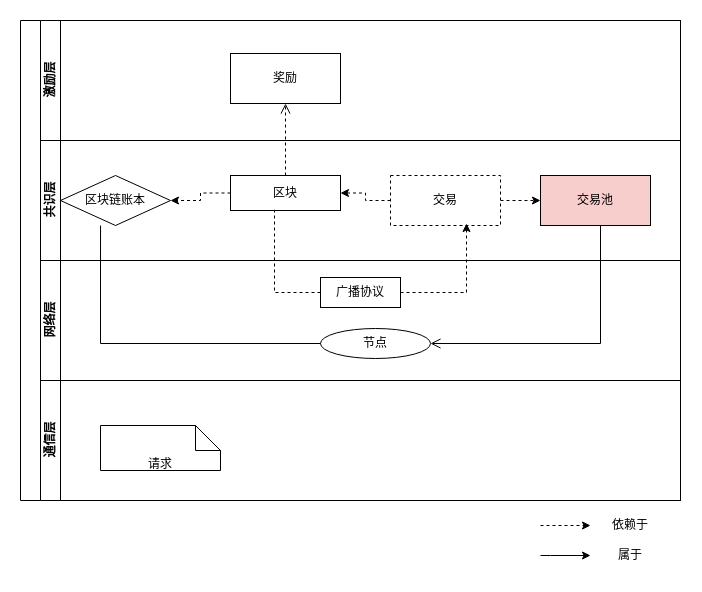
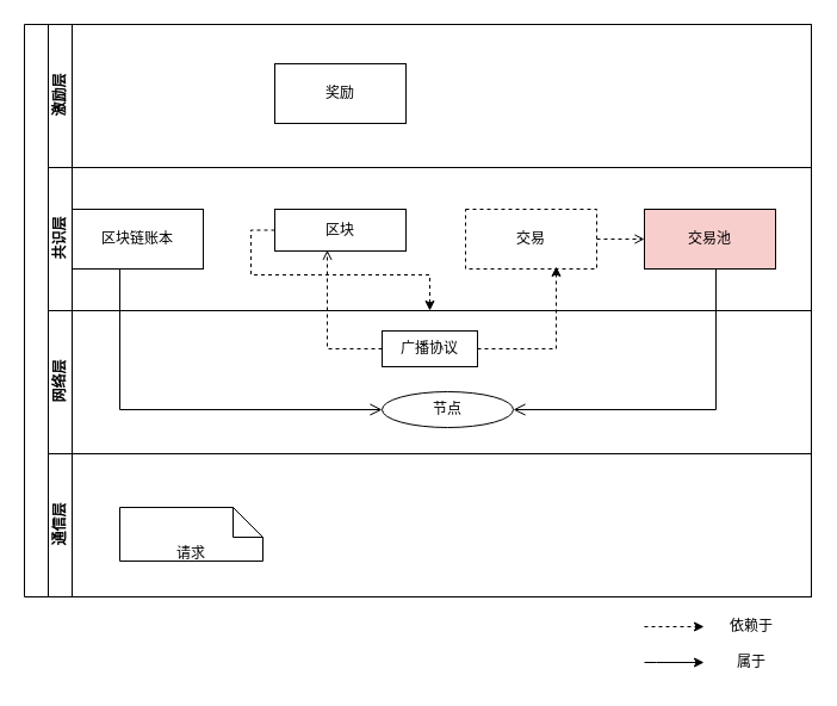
  <mxCell id="0" />
  <mxCell id="1" parent="0" />
- <mxCell id="2" value="区块链账本" style="rhombus;html=1;whiteSpace=wrap;" parent="1" vertex="1"><mxGeometry x="60" y="175" width="110" height="50" as="geometry" /></mxCell>
- <mxCell id="3" style="edgeStyle=orthogonalEdgeStyle;rounded=0;orthogonalLoop=1;jettySize=auto;html=1;exitX=0;exitY=0.5;exitDx=0;exitDy=0;entryX=1;entryY=0.5;entryDx=0;entryDy=0;dashed=1;" parent="1" source="4" target="2" edge="1"><mxGeometry relative="1" as="geometry" /></mxCell>
+ <mxCell id="2" value="区块链账本" style="html=1;whiteSpace=wrap;" parent="1" vertex="1"><mxGeometry x="60" y="175" width="110" height="50" as="geometry" /></mxCell>
+ <mxCell id="3" style="edgeStyle=orthogonalEdgeStyle;rounded=0;orthogonalLoop=1;jettySize=auto;html=1;exitX=0;exitY=0.5;exitDx=0;exitDy=0;dashed=1;" parent="1" source="4" target="15" edge="1"><mxGeometry relative="1" as="geometry" /></mxCell>
  <mxCell id="4" value="区块" style="html=1;whiteSpace=wrap;" parent="1" vertex="1"><mxGeometry x="230" y="175" width="110" height="35" as="geometry" /></mxCell>
- <mxCell id="5" style="edgeStyle=orthogonalEdgeStyle;rounded=0;orthogonalLoop=1;jettySize=auto;html=1;exitX=0;exitY=0.5;exitDx=0;exitDy=0;entryX=1;entryY=0.5;entryDx=0;entryDy=0;dashed=1;" parent="1" source="7" target="4" edge="1"><mxGeometry relative="1" as="geometry" /></mxCell>
- <mxCell id="6" style="edgeStyle=orthogonalEdgeStyle;rounded=0;orthogonalLoop=1;jettySize=auto;html=1;exitX=1;exitY=0.5;exitDx=0;exitDy=0;entryX=0;entryY=0.5;entryDx=0;entryDy=0;dashed=1;" parent="1" source="7" target="8" edge="1"><mxGeometry relative="1" as="geometry" /></mxCell>
+ <mxCell id="6" style="edgeStyle=orthogonalEdgeStyle;rounded=0;orthogonalLoop=1;jettySize=auto;html=1;exitX=1;exitY=0.5;exitDx=0;exitDy=0;entryX=0;entryY=0.5;entryDx=0;entryDy=0;dashed=1;endArrow=open;" parent="1" source="7" target="8" edge="1"><mxGeometry relative="1" as="geometry" /></mxCell>
  <mxCell id="7" value="交易" style="html=1;whiteSpace=wrap;dashed=1;" parent="1" vertex="1"><mxGeometry x="390" y="175" width="110" height="50" as="geometry" /></mxCell>
  <mxCell id="8" value="交易池" style="html=1;whiteSpace=wrap;fillColor=#f8cecc;" parent="1" vertex="1"><mxGeometry x="540" y="175" width="110" height="50" as="geometry" /></mxCell>
  <mxCell id="9" style="edgeStyle=orthogonalEdgeStyle;rounded=0;orthogonalLoop=1;jettySize=auto;html=1;exitX=1;exitY=0.5;exitDx=0;exitDy=0;entryX=0.691;entryY=0.96;entryDx=0;entryDy=0;entryPerimeter=0;dashed=1;" parent="1" source="10" target="7" edge="1"><mxGeometry relative="1" as="geometry" /></mxCell>
  <mxCell id="10" value="广播协议" style="html=1;whiteSpace=wrap;" parent="1" vertex="1"><mxGeometry x="320" y="277" width="80" height="30" as="geometry" /></mxCell>
  <mxCell id="11" value="节点" style="ellipse;html=1;whiteSpace=wrap;" parent="1" vertex="1"><mxGeometry x="320" y="328" width="110" height="30" as="geometry" /></mxCell>
  <mxCell id="12" value="" style="swimlane;childLayout=stackLayout;resizeParent=1;resizeParentMax=0;horizontal=0;startSize=20;horizontalStack=0;html=1;fillColor=default;rotation=0;" parent="1" vertex="1"><mxGeometry x="20" y="20" width="660" height="480" as="geometry" /></mxCell>
  <mxCell id="13" value="激励层" style="swimlane;startSize=20;horizontal=0;html=1;" parent="12" vertex="1"><mxGeometry x="20" width="640" height="120" as="geometry" /></mxCell>
  <mxCell id="14" value="奖励" style="html=1;whiteSpace=wrap;" parent="13" vertex="1"><mxGeometry x="190" y="33" width="110" height="50" as="geometry" /></mxCell>
  <mxCell id="15" value="共识层" style="swimlane;startSize=20;horizontal=0;html=1;" parent="12" vertex="1"><mxGeometry x="20" y="120" width="640" height="120" as="geometry" /></mxCell>
  <mxCell id="16" value="网络层" style="swimlane;startSize=20;horizontal=0;html=1;" parent="12" vertex="1"><mxGeometry x="20" y="240" width="640" height="120" as="geometry" /></mxCell>
  <mxCell id="17" style="swimlane;startSize=20;horizontal=0;html=1;" parent="12" vertex="1"><mxGeometry x="20" y="360" width="640" height="120" as="geometry" /></mxCell>
  <mxCell id="18" value="通信层" style="swimlane;startSize=20;horizontal=0;html=1;" parent="1" vertex="1"><mxGeometry x="40" y="380" width="640" height="120" as="geometry" /></mxCell>
  <mxCell id="19" value="请求" style="shape=note2;boundedLbl=1;whiteSpace=wrap;html=1;size=25;verticalAlign=top;align=center;" parent="18" vertex="1"><mxGeometry x="60" y="45" width="120" height="45" as="geometry" /></mxCell>
- <mxCell id="20" value="" style="endArrow=none;startArrow=none;endFill=0;startFill=0;endSize=8;html=1;verticalAlign=bottom;labelBackgroundColor=none;strokeWidth=1;rounded=0;exitX=0.364;exitY=1;exitDx=0;exitDy=0;exitPerimeter=0;entryX=0;entryY=0.5;entryDx=0;entryDy=0;" parent="1" source="2" target="11" edge="1"><mxGeometry width="160" relative="1" as="geometry"><mxPoint x="200" y="235" as="sourcePoint" /><mxPoint x="100" y="345" as="targetPoint" /><Array as="points"><mxPoint x="100" y="343" /></Array></mxGeometry></mxCell>
+ <mxCell id="20" value="" style="endArrow=open;startArrow=none;endFill=0;startFill=0;endSize=8;html=1;verticalAlign=bottom;labelBackgroundColor=none;strokeWidth=1;rounded=0;exitX=0.364;exitY=1;exitDx=0;exitDy=0;exitPerimeter=0;entryX=0;entryY=0.5;entryDx=0;entryDy=0;" parent="1" source="2" target="11" edge="1"><mxGeometry width="160" relative="1" as="geometry"><mxPoint x="200" y="235" as="sourcePoint" /><mxPoint x="100" y="345" as="targetPoint" /><Array as="points"><mxPoint x="100" y="343" /></Array></mxGeometry></mxCell>
  <mxCell id="21" value="" style="endArrow=open;startArrow=none;endFill=0;startFill=0;endSize=8;html=1;verticalAlign=bottom;labelBackgroundColor=none;strokeWidth=1;rounded=0;entryX=1;entryY=0.5;entryDx=0;entryDy=0;" parent="1" target="11" edge="1"><mxGeometry width="160" relative="1" as="geometry"><mxPoint x="600" y="225" as="sourcePoint" /><mxPoint x="360" y="235" as="targetPoint" /><Array as="points"><mxPoint x="600" y="343" /></Array></mxGeometry></mxCell>
- <mxCell id="22" value="" style="html=1;verticalAlign=bottom;labelBackgroundColor=none;endArrow=none;endFill=0;dashed=1;rounded=0;exitX=0;exitY=0.5;exitDx=0;exitDy=0;entryX=0.4;entryY=0.98;entryDx=0;entryDy=0;entryPerimeter=0;" parent="1" source="10" target="4" edge="1"><mxGeometry width="160" relative="1" as="geometry"><mxPoint x="200" y="235" as="sourcePoint" /><mxPoint x="360" y="235" as="targetPoint" /><Array as="points"><mxPoint x="274" y="292" /></Array></mxGeometry></mxCell>
- <mxCell id="23" value="" style="endArrow=open;startArrow=none;endFill=0;startFill=0;endSize=8;html=1;verticalAlign=bottom;dashed=1;labelBackgroundColor=none;rounded=0;exitX=0.5;exitY=0;exitDx=0;exitDy=0;entryX=0.5;entryY=1;entryDx=0;entryDy=0;" parent="1" source="4" target="14" edge="1"><mxGeometry width="160" relative="1" as="geometry"><mxPoint x="200" y="235" as="sourcePoint" /><mxPoint x="360" y="235" as="targetPoint" /></mxGeometry></mxCell>
+ <mxCell id="22" value="" style="html=1;verticalAlign=bottom;labelBackgroundColor=none;endArrow=open;endFill=0;dashed=1;rounded=0;exitX=0;exitY=0.5;exitDx=0;exitDy=0;entryX=0.4;entryY=0.98;entryDx=0;entryDy=0;entryPerimeter=0;" parent="1" source="10" target="4" edge="1"><mxGeometry width="160" relative="1" as="geometry"><mxPoint x="200" y="235" as="sourcePoint" /><mxPoint x="360" y="235" as="targetPoint" /><Array as="points"><mxPoint x="274" y="292" /></Array></mxGeometry></mxCell>
  <mxCell id="24" value="" style="endArrow=classic;html=1;rounded=0;dashed=1;" parent="1" edge="1"><mxGeometry width="50" height="50" relative="1" as="geometry"><mxPoint x="540" y="525" as="sourcePoint" /><mxPoint x="590" y="525" as="targetPoint" /><Array as="points"><mxPoint x="550" y="525" /></Array></mxGeometry></mxCell>
  <mxCell id="25" value="" style="endArrow=classic;html=1;rounded=0;" parent="1" edge="1"><mxGeometry width="50" height="50" relative="1" as="geometry"><mxPoint x="540" y="555" as="sourcePoint" /><mxPoint x="590" y="555" as="targetPoint" /><Array as="points"><mxPoint x="550" y="555" /></Array></mxGeometry></mxCell>
  <mxCell id="26" value="依赖于" style="text;html=1;strokeColor=none;fillColor=none;align=center;verticalAlign=middle;whiteSpace=wrap;rounded=0;" parent="1" vertex="1"><mxGeometry x="600" y="510" width="60" height="30" as="geometry" /></mxCell>
  <mxCell id="27" value="属于" style="text;html=1;strokeColor=none;fillColor=none;align=center;verticalAlign=middle;whiteSpace=wrap;rounded=0;" parent="1" vertex="1"><mxGeometry x="600" y="540" width="60" height="30" as="geometry" /></mxCell>
